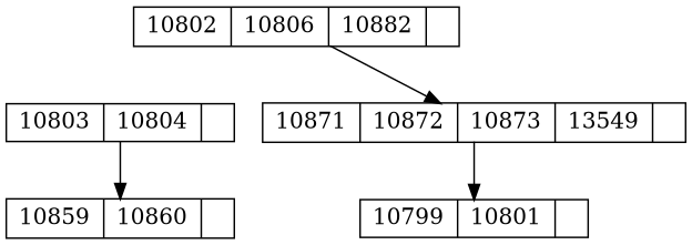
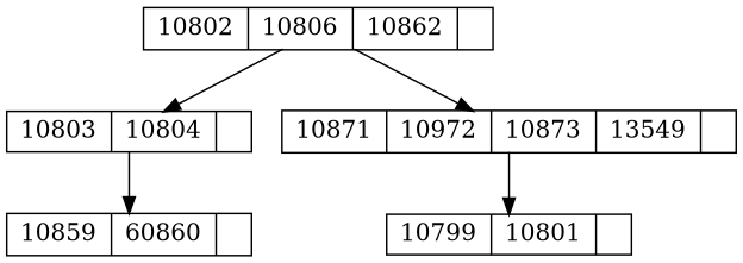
  digraph {
    node [shape=record]
-   n1 [height=.1 label="<f0>10802|<f1>10806|<f2>10882|"]
+   n1 [height=.1 label="<f0>10802|<f1>10806|<f2>10862|"]
    n2 [height=.1 label="<f0>10803|<f1>10804|"]
-   n3 [height=.1 label="<f0>10871|<f1>10872|<f2>10873|<f3>13549|"]
+   n3 [height=.1 label="<f0>10871|<f1>10972|<f2>10873|<f3>13549|"]
    n4 [height=.1 label="<f0>10799|<f1>10801|"]
-   n5 [height=.1 label="<f0>10859|<f1>10860|"]
+   n5 [height=.1 label="<f0>10859|<f1>60860|"]
+   n1 -> n2
    n1 -> n3
    n2 -> n5
    n3 -> n4
  }
